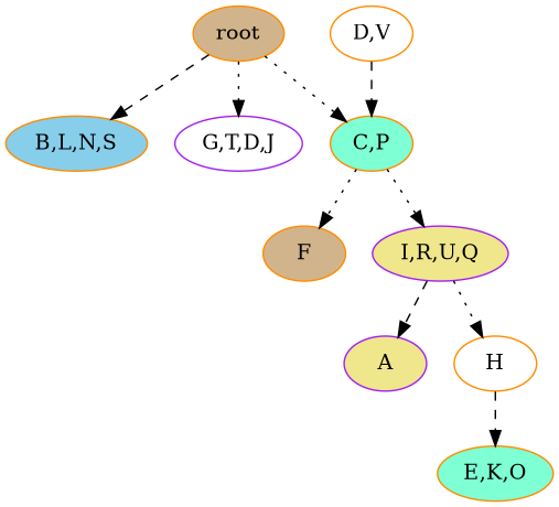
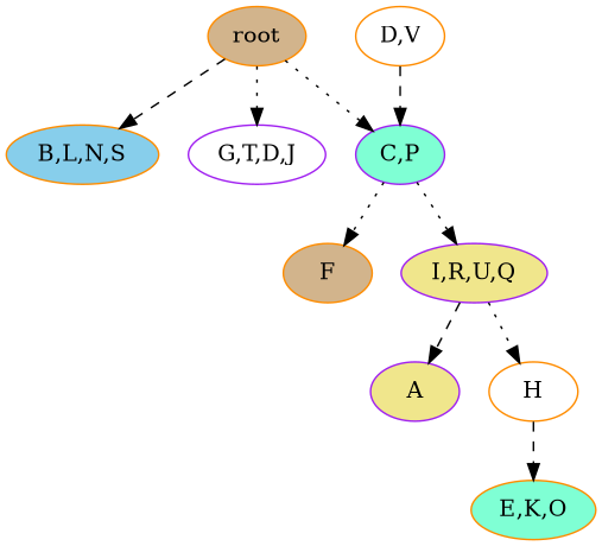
  strict digraph {
    node [color=darkorange fillcolor=white style=filled]
    edge [style=dotted]
    n1 [fillcolor=tan label=root]
    n2 [fillcolor=skyblue label="B,L,N,S"]
-   n3 [fillcolor=aquamarine label="C,P"]
+   n3 [color=purple fillcolor=aquamarine label="C,P"]
    n4 [color=purple label="G,T,D,J"]
    n5 [fillcolor=tan label=F]
    n6 [color=purple fillcolor=khaki label="I,R,U,Q"]
    n7 [label="D,V"]
    n8 [color=purple fillcolor=khaki label=A]
    n9 [label=H]
    n10 [fillcolor=aquamarine label="E,K,O"]
    n1 -> n2 [style=dashed]
    n1 -> n3
    n1 -> n4
    n3 -> n5
    n3 -> n6
    n6 -> n8 [style=dashed]
    n6 -> n9
    n7 -> n3 [style=dashed]
    n9 -> n10 [style=dashed]
  }
